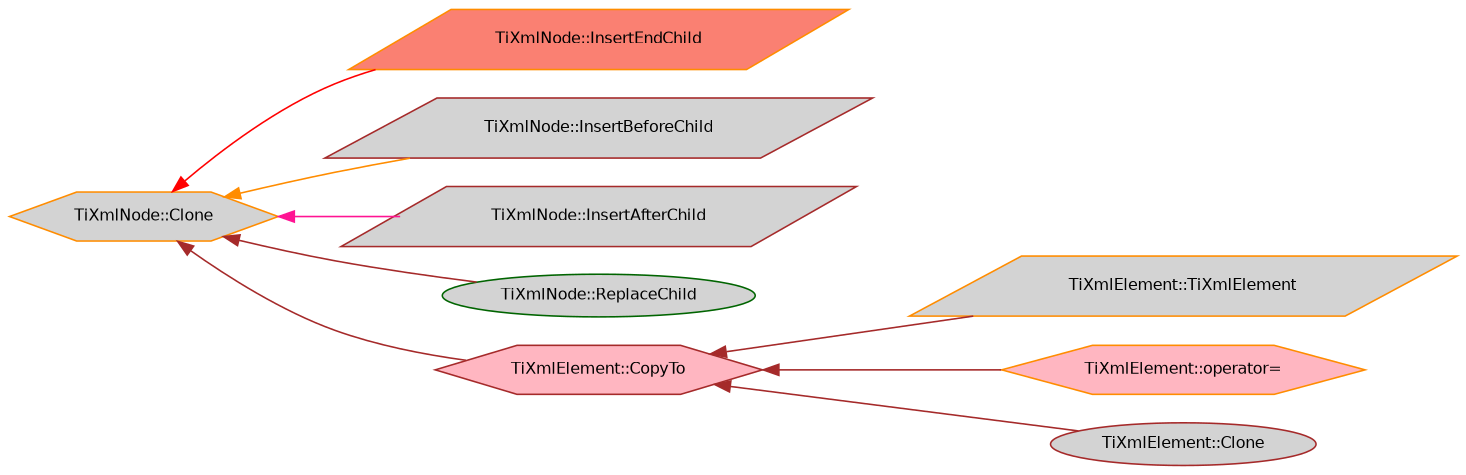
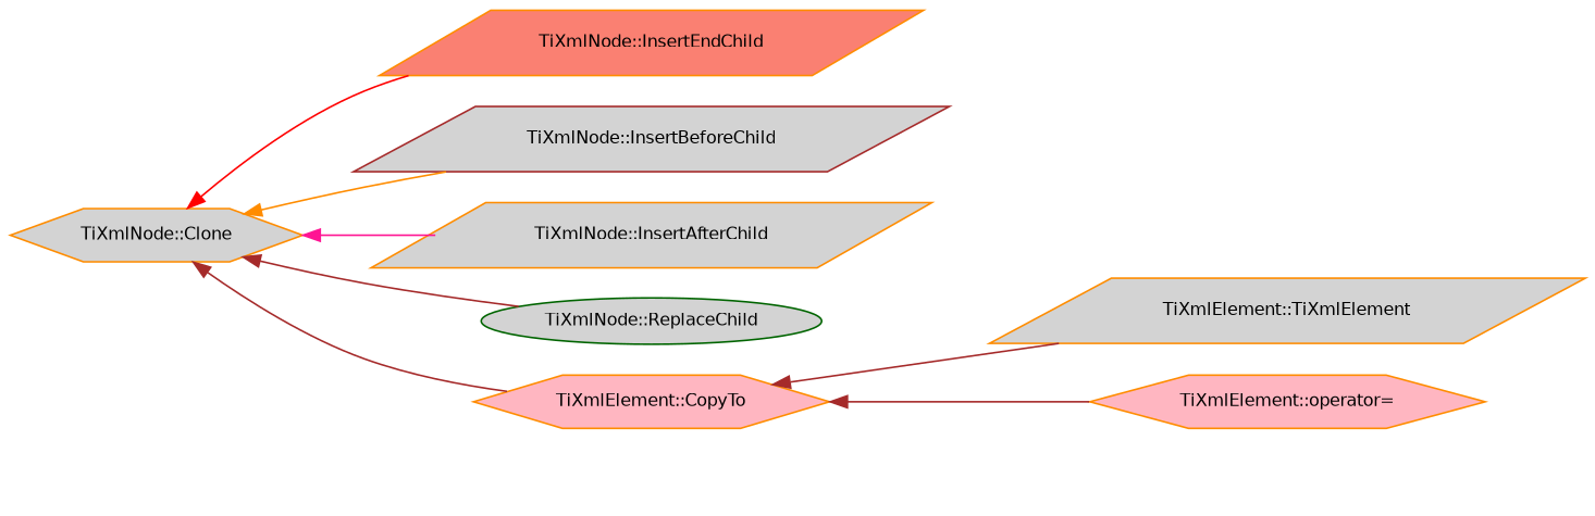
  digraph {
    rankdir=LR
    node [color=darkorange fillcolor=lightgrey fontname=Helvetica fontsize=10 shape=parallelogram style=filled]
    edge [color=brown dir=back fontname=Helvetica fontsize=10 labelfontname=Helvetica labelfontsize=10 style=solid]
    n1 [fontcolor=black height=0.2 label="TiXmlNode::Clone" shape=hexagon width=0.4]
    n2 [fillcolor=salmon height=0.2 label="TiXmlNode::InsertEndChild" width=0.4]
    n3 [color=brown height=0.2 label="TiXmlNode::InsertBeforeChild" width=0.4]
-   n4 [color=brown height=0.2 label="TiXmlNode::InsertAfterChild" width=0.4]
+   n4 [height=0.2 label="TiXmlNode::InsertAfterChild" width=0.4]
    n5 [color=darkgreen height=0.2 label="TiXmlNode::ReplaceChild" shape=ellipse width=0.4]
-   n6 [color=brown fillcolor=lightpink height=0.2 label="TiXmlElement::CopyTo" shape=hexagon width=0.4]
+   n6 [fillcolor=lightpink height=0.2 label="TiXmlElement::CopyTo" shape=hexagon width=0.4]
    n7 [height=0.2 label="TiXmlElement::TiXmlElement" width=0.4]
    n8 [fillcolor=lightpink height=0.2 label="TiXmlElement::operator=" shape=hexagon width=0.4]
-   n9 [color=brown height=0.2 label="TiXmlElement::Clone" shape=ellipse width=0.4]
    n1 -> n2 [color=red]
    n1 -> n3 [color=darkorange]
    n1 -> n4 [color=deeppink]
    n1 -> n5
    n1 -> n6
    n6 -> n7
    n6 -> n8
-   n6 -> n9
  }
